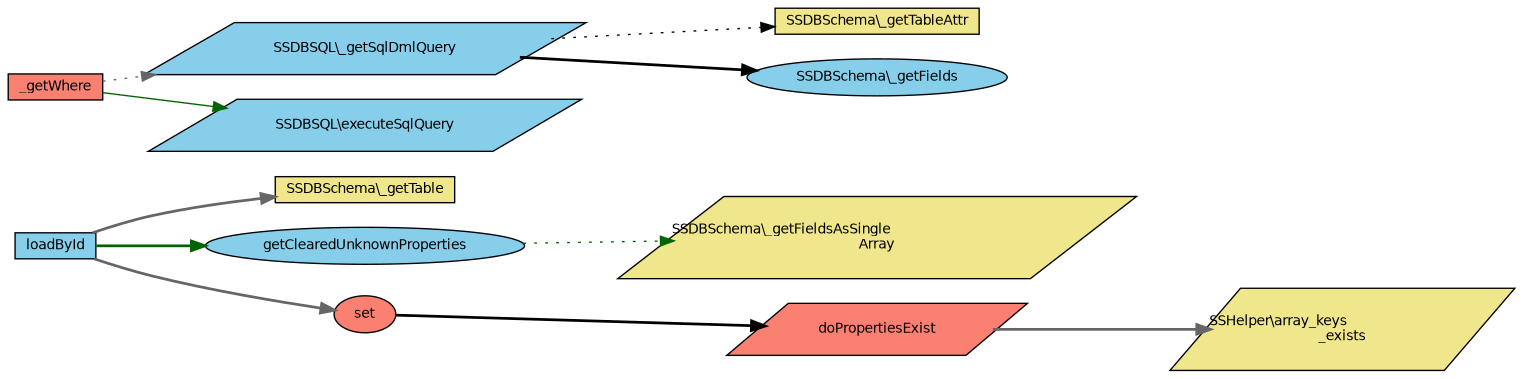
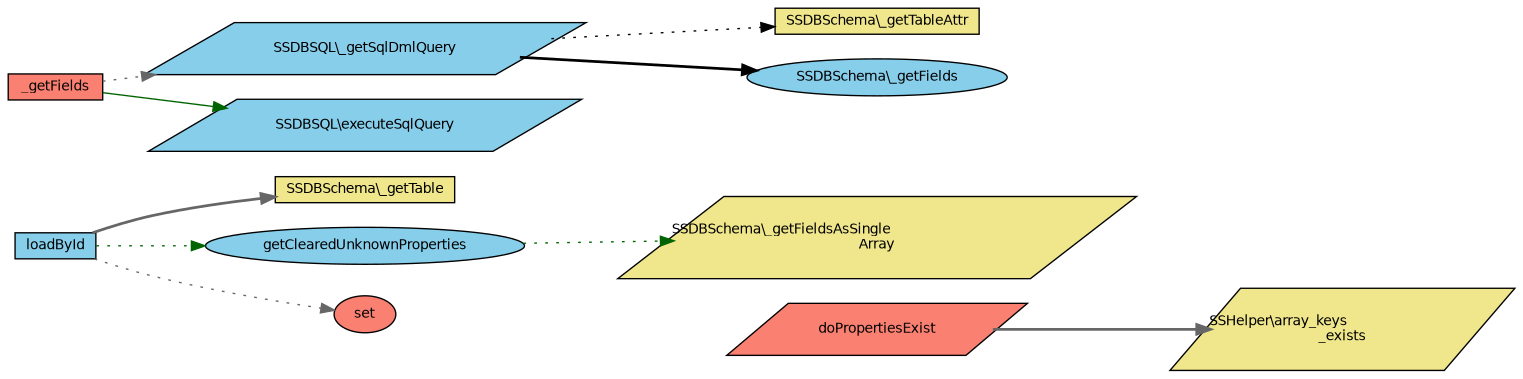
  digraph {
    rankdir=LR
    node [color=black fillcolor=skyblue fontname=Helvetica fontsize=10 shape=parallelogram style=filled]
    edge [color=gray40 fontname=Helvetica fontsize=10 labelfontname=Helvetica labelfontsize=10 style=bold]
    n1 [fontcolor=black height=0.2 label=loadById shape=box width=0.4]
    n2 [fillcolor=khaki height=0.2 label="SSDBSchema\\_getTable" shape=box width=0.4]
    n3 [height=0.2 label=getClearedUnknownProperties shape=ellipse width=0.4]
    n4 [fillcolor=salmon height=0.2 label=set shape=ellipse width=0.4]
-   n5 [fillcolor=salmon height=0.2 label=_getWhere shape=box width=0.4]
+   n5 [fillcolor=salmon height=0.2 label=_getFields shape=box width=0.4]
    n6 [height=0.2 label="SSDBSQL\\_getSqlDmlQuery" width=0.4]
    n7 [height=0.2 label="SSDBSQL\\executeSqlQuery" width=0.4]
    n8 [fillcolor=khaki height=0.2 label="SSDBSchema\\_getFieldsAsSingle\lArray" width=0.4]
    n9 [fillcolor=salmon height=0.2 label=doPropertiesExist width=0.4]
    n10 [fillcolor=khaki height=0.2 label="SSDBSchema\\_getTableAttr" shape=box width=0.4]
    n11 [height=0.2 label="SSDBSchema\\_getFields" shape=ellipse width=0.4]
    n12 [fillcolor=khaki height=0.2 label="SSHelper\\array_keys\l_exists" width=0.4]
    n1 -> n2
-   n1 -> n3 [color=darkgreen]
-   n1 -> n4
+   n1 -> n3 [color=darkgreen style=dotted]
+   n1 -> n4 [style=dotted]
    n3 -> n8 [color=darkgreen style=dotted]
-   n4 -> n9 [color=black]
    n5 -> n6 [style=dotted]
    n5 -> n7 [color=darkgreen style=solid]
    n6 -> n10 [color=black style=dotted]
    n6 -> n11 [color=black]
    n9 -> n12
  }
